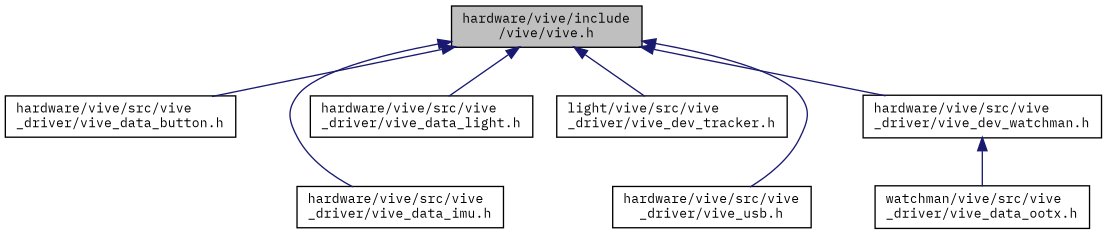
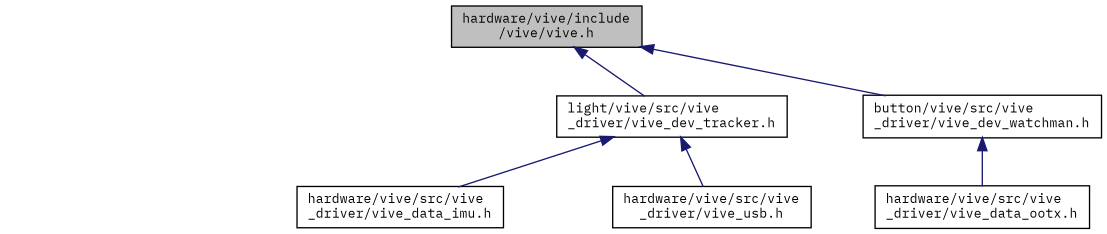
  digraph {
    fontname="IBM Plex Mono"
    node [color=black fillcolor=white fontname="IBM Plex Mono" fontsize=10 shape=record style=filled]
    edge [color=midnightblue dir=back fontname="IBM Plex Mono" fontsize=10 labelfontname=Helvetica labelfontsize=10 style=solid]
    n1 [fillcolor=grey75 fontcolor=black height=0.2 label="hardware/vive/include\l/vive/vive.h" width=0.4]
-   n2 [height=0.2 label="hardware/vive/src/vive\l_driver/vive_data_button.h" width=0.4]
    n3 [height=0.2 label="hardware/vive/src/vive\l_driver/vive_data_imu.h" width=0.4]
-   n4 [height=0.2 label="hardware/vive/src/vive\l_driver/vive_data_light.h" width=0.4]
    n5 [height=0.2 label="light/vive/src/vive\l_driver/vive_dev_tracker.h" width=0.4]
-   n6 [height=0.2 label="hardware/vive/src/vive\l_driver/vive_dev_watchman.h" width=0.4]
+   n6 [height=0.2 label="button/vive/src/vive\l_driver/vive_dev_watchman.h" width=0.4]
    n7 [height=0.2 label="hardware/vive/src/vive\l_driver/vive_usb.h" width=0.4]
-   n8 [height=0.2 label="watchman/vive/src/vive\l_driver/vive_data_ootx.h" width=0.4]
-   n1 -> n2
-   n1 -> n3
-   n1 -> n4
+   n8 [height=0.2 label="hardware/vive/src/vive\l_driver/vive_data_ootx.h" width=0.4]
+   n5 -> n3
    n1 -> n5
    n1 -> n6
-   n1 -> n7
+   n5 -> n7
    n6 -> n8
  }
